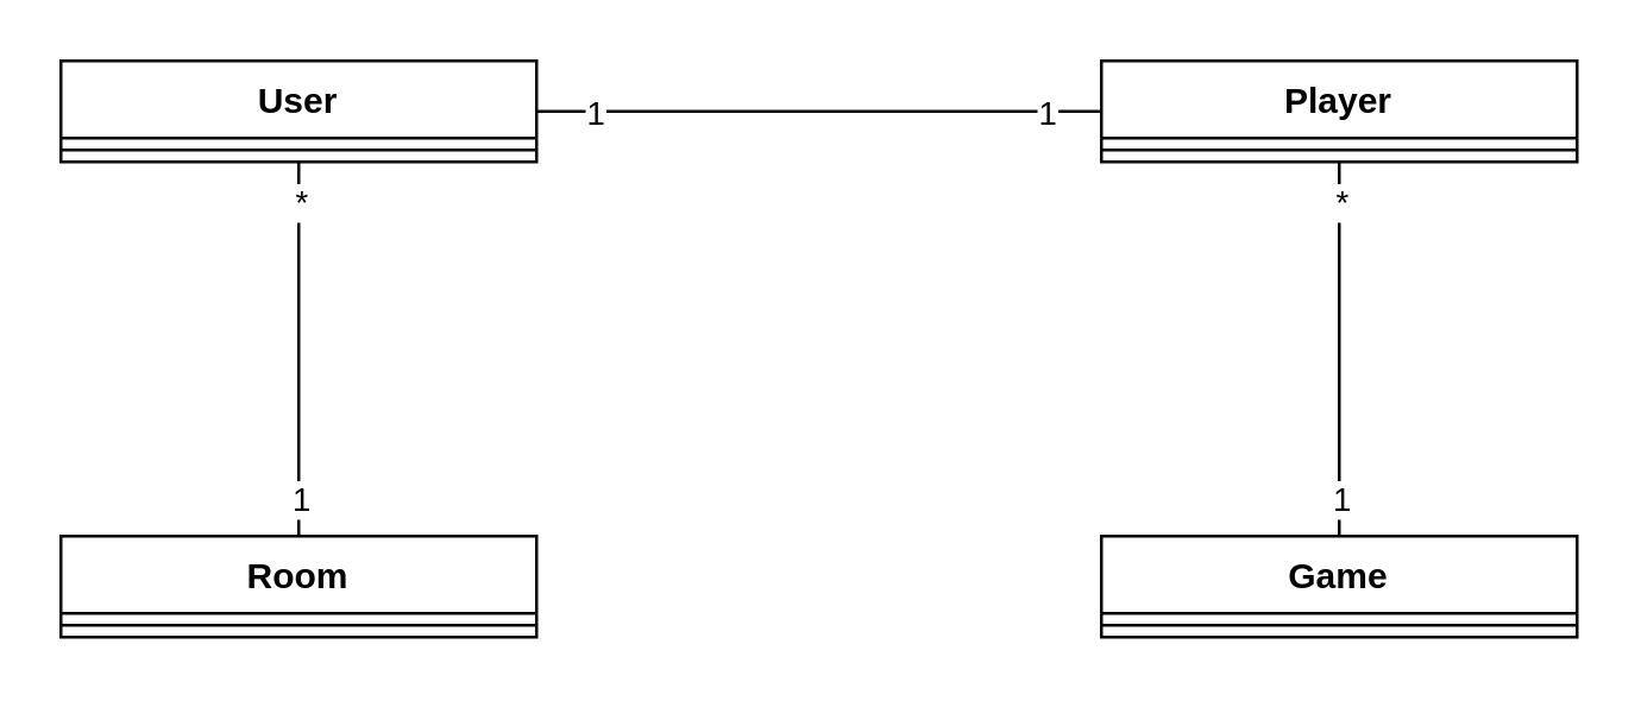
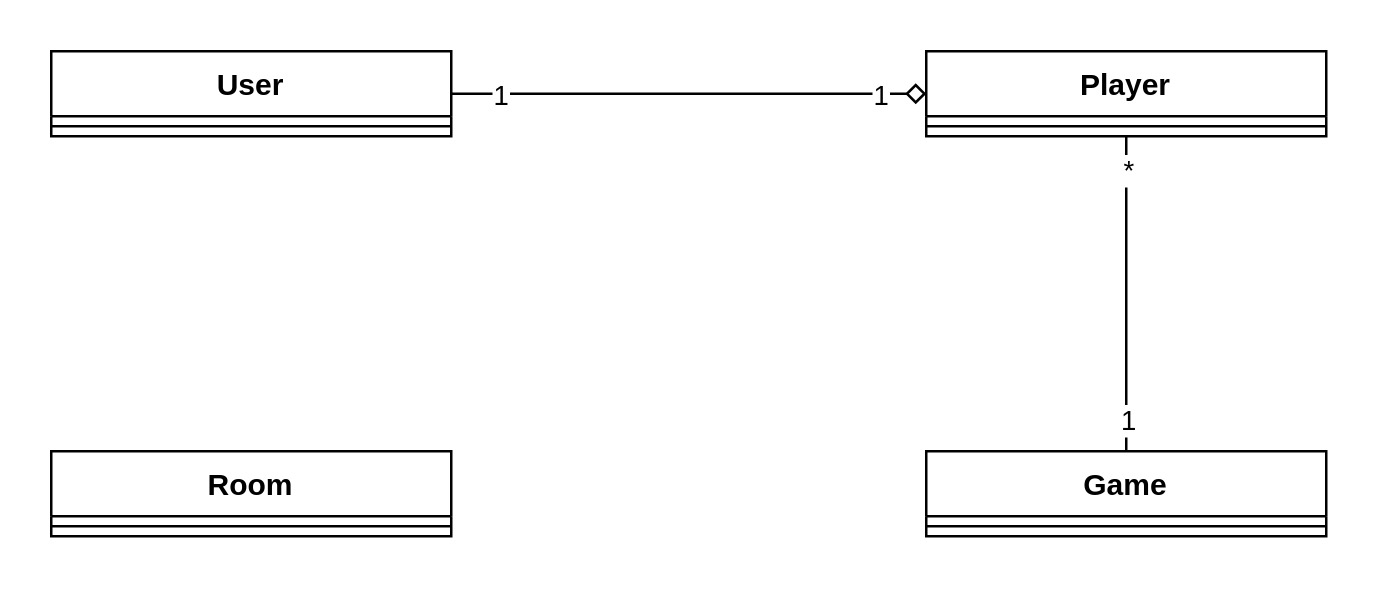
  <mxCell id="0" />
  <mxCell id="1" parent="0" />
  <mxCell id="2" value="Room" style="swimlane;fontStyle=1;align=center;verticalAlign=top;childLayout=stackLayout;horizontal=1;startSize=26;horizontalStack=0;resizeParent=1;resizeParentMax=0;resizeLast=0;collapsible=1;marginBottom=0;whiteSpace=wrap;html=1;" vertex="1" parent="1"><mxGeometry x="20" y="180" width="160" height="34" as="geometry" /></mxCell>
  <mxCell id="3" value="" style="line;strokeWidth=1;fillColor=none;align=left;verticalAlign=middle;spacingTop=-1;spacingLeft=3;spacingRight=3;rotatable=0;labelPosition=right;points=[];portConstraint=eastwest;strokeColor=inherit;" vertex="1" parent="2"><mxGeometry y="26" width="160" height="8" as="geometry" /></mxCell>
  <mxCell id="4" value="Game" style="swimlane;fontStyle=1;align=center;verticalAlign=top;childLayout=stackLayout;horizontal=1;startSize=26;horizontalStack=0;resizeParent=1;resizeParentMax=0;resizeLast=0;collapsible=1;marginBottom=0;whiteSpace=wrap;html=1;" vertex="1" parent="1"><mxGeometry x="370" y="180" width="160" height="34" as="geometry" /></mxCell>
  <mxCell id="5" value="" style="line;strokeWidth=1;fillColor=none;align=left;verticalAlign=middle;spacingTop=-1;spacingLeft=3;spacingRight=3;rotatable=0;labelPosition=right;points=[];portConstraint=eastwest;strokeColor=inherit;" vertex="1" parent="4"><mxGeometry y="26" width="160" height="8" as="geometry" /></mxCell>
  <mxCell id="6" value="Player" style="swimlane;fontStyle=1;align=center;verticalAlign=top;childLayout=stackLayout;horizontal=1;startSize=26;horizontalStack=0;resizeParent=1;resizeParentMax=0;resizeLast=0;collapsible=1;marginBottom=0;whiteSpace=wrap;html=1;" vertex="1" parent="1"><mxGeometry x="370" y="20" width="160" height="34" as="geometry" /></mxCell>
  <mxCell id="7" value="" style="line;strokeWidth=1;fillColor=none;align=left;verticalAlign=middle;spacingTop=-1;spacingLeft=3;spacingRight=3;rotatable=0;labelPosition=right;points=[];portConstraint=eastwest;strokeColor=inherit;" vertex="1" parent="6"><mxGeometry y="26" width="160" height="8" as="geometry" /></mxCell>
  <mxCell id="8" value="User" style="swimlane;fontStyle=1;align=center;verticalAlign=top;childLayout=stackLayout;horizontal=1;startSize=26;horizontalStack=0;resizeParent=1;resizeParentMax=0;resizeLast=0;collapsible=1;marginBottom=0;whiteSpace=wrap;html=1;" vertex="1" parent="1"><mxGeometry x="20" y="20" width="160" height="34" as="geometry" /></mxCell>
  <mxCell id="9" value="" style="line;strokeWidth=1;fillColor=none;align=left;verticalAlign=middle;spacingTop=-1;spacingLeft=3;spacingRight=3;rotatable=0;labelPosition=right;points=[];portConstraint=eastwest;strokeColor=inherit;" vertex="1" parent="8"><mxGeometry y="26" width="160" height="8" as="geometry" /></mxCell>
  <mxCell id="10" style="edgeStyle=orthogonalEdgeStyle;rounded=0;orthogonalLoop=1;jettySize=auto;html=1;endArrow=none;endFill=0;exitX=0.5;exitY=1;exitDx=0;exitDy=0;" edge="1" parent="1" source="6"><mxGeometry relative="1" as="geometry"><mxPoint x="310" as="sourcePoint" y="130" /><mxPoint x="450" y="180" as="targetPoint" /></mxGeometry></mxCell>
  <mxCell id="11" value="*" style="edgeLabel;html=1;align=center;verticalAlign=middle;resizable=0;points=[];" vertex="1" connectable="0" parent="10"><mxGeometry x="-0.8" relative="1" as="geometry"><mxPoint as="offset" /></mxGeometry></mxCell>
  <mxCell id="12" value="1" style="edgeLabel;html=1;align=center;verticalAlign=middle;resizable=0;points=[];" vertex="1" connectable="0" parent="10"><mxGeometry x="0.8" relative="1" as="geometry"><mxPoint as="offset" /></mxGeometry></mxCell>
- <mxCell id="13" style="edgeStyle=orthogonalEdgeStyle;rounded=0;orthogonalLoop=1;jettySize=auto;html=1;endArrow=none;endFill=0;exitX=1;exitY=0.5;exitDx=0;exitDy=0;entryX=0;entryY=0.5;entryDx=0;entryDy=0;" edge="1" parent="1" source="8" target="6"><mxGeometry relative="1" as="geometry"><mxPoint x="210" y="30" as="sourcePoint" /><mxPoint x="210" y="156" as="targetPoint" /></mxGeometry></mxCell>
+ <mxCell id="13" style="edgeStyle=orthogonalEdgeStyle;rounded=0;orthogonalLoop=1;jettySize=auto;html=1;endArrow=diamond;endFill=0;exitX=1;exitY=0.5;exitDx=0;exitDy=0;entryX=0;entryY=0.5;entryDx=0;entryDy=0;" edge="1" parent="1" source="8" target="6"><mxGeometry relative="1" as="geometry"><mxPoint x="210" y="30" as="sourcePoint" /><mxPoint x="210" y="156" as="targetPoint" /></mxGeometry></mxCell>
  <mxCell id="14" value="1" style="edgeLabel;html=1;align=center;verticalAlign=middle;resizable=0;points=[];" vertex="1" connectable="0" parent="13"><mxGeometry x="-0.8" relative="1" as="geometry"><mxPoint as="offset" /></mxGeometry></mxCell>
  <mxCell id="15" value="1" style="edgeLabel;html=1;align=center;verticalAlign=middle;resizable=0;points=[];" vertex="1" connectable="0" parent="13"><mxGeometry x="0.8" relative="1" as="geometry"><mxPoint as="offset" /></mxGeometry></mxCell>
- <mxCell id="16" style="edgeStyle=orthogonalEdgeStyle;rounded=0;orthogonalLoop=1;jettySize=auto;html=1;endArrow=none;endFill=0;entryX=0.5;entryY=0;entryDx=0;entryDy=0;" edge="1" parent="1" source="8" target="2"><mxGeometry relative="1" as="geometry"><mxPoint x="130" y="110" as="sourcePoint" /><mxPoint x="100" y="180" as="targetPoint" /></mxGeometry></mxCell>
- <mxCell id="17" value="*" style="edgeLabel;html=1;align=center;verticalAlign=middle;resizable=0;points=[];" vertex="1" connectable="0" parent="16"><mxGeometry x="-0.8" relative="1" as="geometry"><mxPoint as="offset" /></mxGeometry></mxCell>
- <mxCell id="18" value="1" style="edgeLabel;html=1;align=center;verticalAlign=middle;resizable=0;points=[];" vertex="1" connectable="0" parent="16"><mxGeometry x="0.8" relative="1" as="geometry"><mxPoint as="offset" /></mxGeometry></mxCell>
